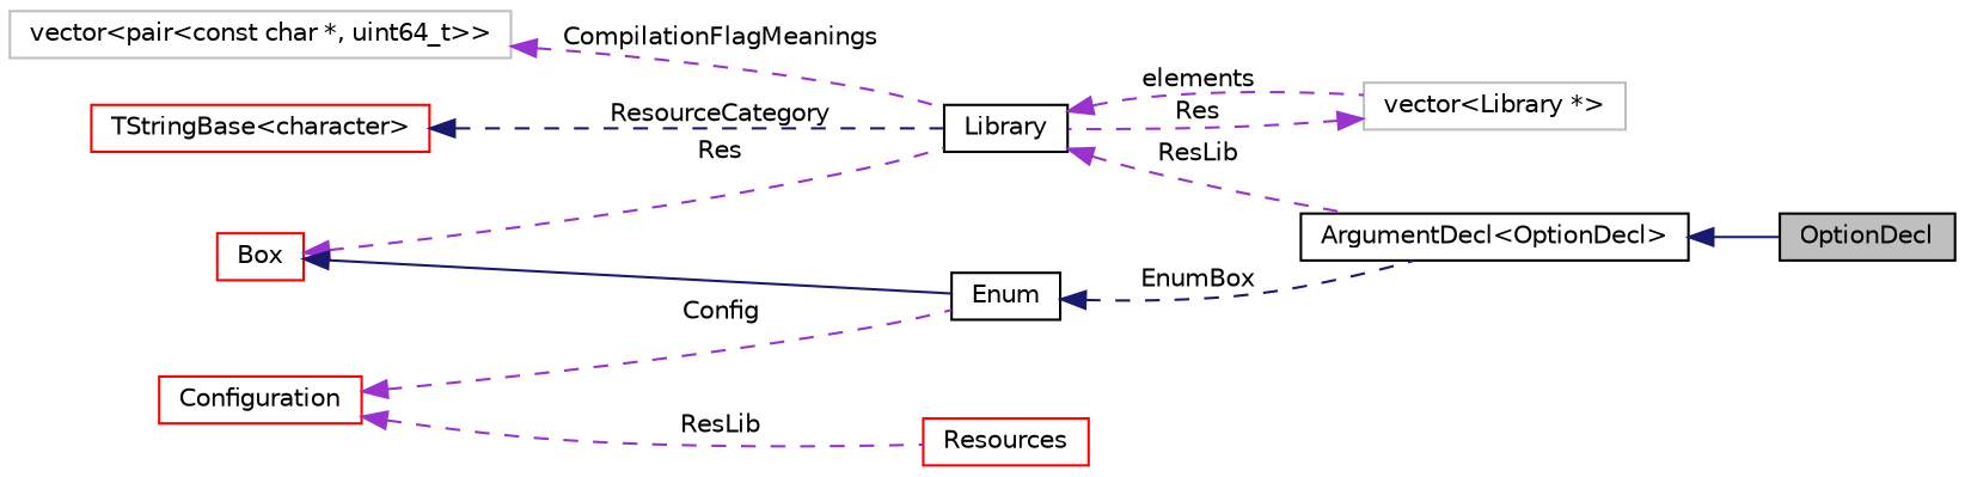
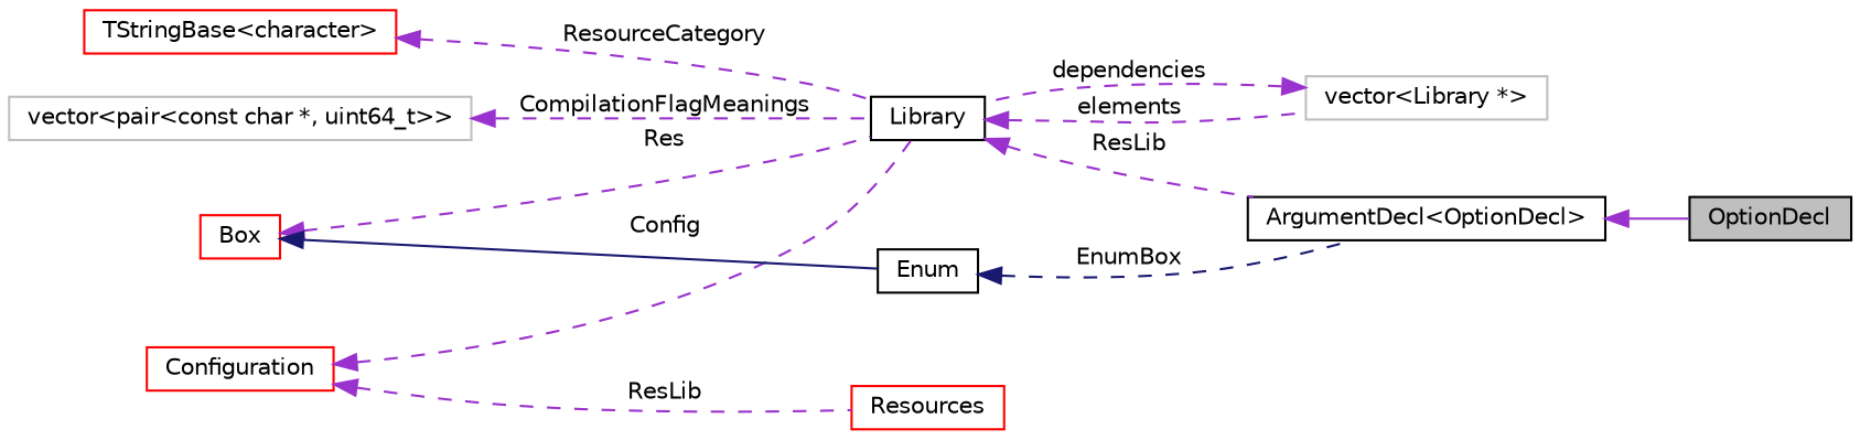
  digraph {
    rankdir=LR
    node [color=black fillcolor=white fontname=Helvetica fontsize=10 shape=record style=filled]
    edge [color=darkorchid3 dir=back fontname=Helvetica fontsize=10 labelfontname=Helvetica labelfontsize=10 style=dashed]
    n1 [fillcolor=grey75 fontcolor=black height=0.2 label=OptionDecl width=0.4]
    n2 [color=grey75 height=0.2 label="vector\<Library *\>" width=0.4]
    n3 [height=0.2 label=Library width=0.4]
    n4 [height=0.2 label="ArgumentDecl\<OptionDecl\>" width=0.4]
    n5 [color=grey75 height=0.2 label="vector\<pair\<const char *, uint64_t\>\>" width=0.4]
    n6 [color=red height=0.2 label="TStringBase\<character\>" width=0.4]
    n7 [color=red height=0.2 label=Resources width=0.4]
    n8 [color=red height=0.2 label=Configuration width=0.4]
    n9 [height=0.2 label=Enum width=0.4]
    n10 [color=red height=0.2 label=Box width=0.4]
-   n2 -> n3 [label=" Res"]
+   n2 -> n3 [label=" dependencies"]
    n3 -> n2 [label=" elements"]
    n3 -> n4 [label=" ResLib"]
-   n4 -> n1 [color=midnightblue style=solid]
+   n4 -> n1 [style=solid]
    n5 -> n3 [label=" CompilationFlagMeanings"]
-   n6 -> n3 [color=midnightblue label=" ResourceCategory"]
-   n8 -> n9 [label=" Config"]
+   n6 -> n3 [label=" ResourceCategory"]
+   n8 -> n3 [label=" Config"]
    n8 -> n7 [label=" ResLib"]
    n9 -> n4 [color=midnightblue label=" EnumBox"]
    n10 -> n3 [label=" Res"]
    n10 -> n9 [color=midnightblue style=solid]
  }
